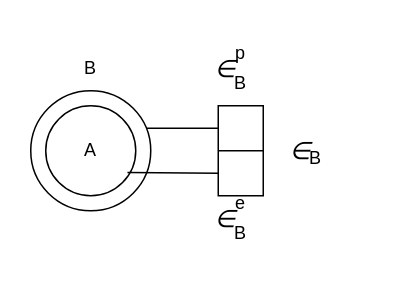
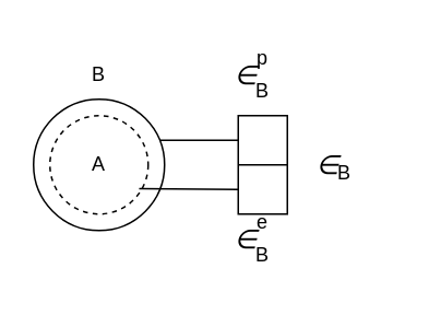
  <mxCell id="0" />
  <mxCell id="1" parent="0" />
  <mxCell id="2" value="" style="group" vertex="1" connectable="0" parent="1"><mxGeometry x="20" y="60" width="80" height="80" as="geometry" /></mxCell>
  <mxCell id="3" value="" style="ellipse;whiteSpace=wrap;html=1;" vertex="1" parent="2"><mxGeometry width="80" height="80" as="geometry" /></mxCell>
- <mxCell id="4" value="A" style="ellipse;whiteSpace=wrap;html=1;" vertex="1" parent="2"><mxGeometry x="10" y="10" width="60" height="60" as="geometry" /></mxCell>
+ <mxCell id="4" value="A" style="ellipse;whiteSpace=wrap;html=1;dashed=1;" vertex="1" parent="2"><mxGeometry x="10" y="10" width="60" height="60" as="geometry" /></mxCell>
  <mxCell id="5" value="B" style="text;html=1;strokeColor=none;fillColor=none;align=center;verticalAlign=middle;whiteSpace=wrap;rounded=0;" vertex="1" parent="1"><mxGeometry x="30" y="30" width="60" height="30" as="geometry" /></mxCell>
  <mxCell id="6" value="" style="endArrow=none;html=1;rounded=0;exitX=0.908;exitY=0.742;exitDx=0;exitDy=0;exitPerimeter=0;entryX=0.25;entryY=0;entryDx=0;entryDy=0;" edge="1" parent="1" source="4" target="7"><mxGeometry width="50" height="50" relative="1" as="geometry"><mxPoint x="370" y="410" as="sourcePoint" /><mxPoint x="150" y="100" as="targetPoint" /></mxGeometry></mxCell>
  <mxCell id="7" value="" style="shape=process;whiteSpace=wrap;html=1;backgroundOutline=1;size=0.5;rotation=-90;" vertex="1" parent="1"><mxGeometry x="130" y="85" width="60" height="30" as="geometry" /></mxCell>
  <mxCell id="8" value="" style="endArrow=none;html=1;rounded=0;entryX=0.75;entryY=0;entryDx=0;entryDy=0;exitX=0.963;exitY=0.313;exitDx=0;exitDy=0;exitPerimeter=0;" edge="1" parent="1" source="3" target="7"><mxGeometry width="50" height="50" relative="1" as="geometry"><mxPoint x="370" y="410" as="sourcePoint" /><mxPoint x="420" y="360" as="targetPoint" /></mxGeometry></mxCell>
  <mxCell id="9" value="&lt;font style=&quot;font-size: 16px;&quot;&gt;&lt;dfn class=&quot;glossary&quot;&gt;∈&lt;/dfn&gt;&lt;/font&gt;" style="text;html=1;strokeColor=none;fillColor=none;align=center;verticalAlign=middle;whiteSpace=wrap;rounded=0;" vertex="1" parent="1"><mxGeometry x="170" y="85" width="60" height="30" as="geometry" /></mxCell>
  <mxCell id="10" value="B" style="text;html=1;strokeColor=none;fillColor=none;align=center;verticalAlign=middle;whiteSpace=wrap;rounded=0;" vertex="1" parent="1"><mxGeometry x="180" y="90" width="60" height="30" as="geometry" /></mxCell>
  <mxCell id="11" value="B" style="text;html=1;strokeColor=none;fillColor=none;align=center;verticalAlign=middle;whiteSpace=wrap;rounded=0;" vertex="1" parent="1"><mxGeometry x="130" y="140" width="60" height="30" as="geometry" /></mxCell>
  <mxCell id="12" value="&lt;font style=&quot;font-size: 16px;&quot;&gt;&lt;dfn class=&quot;glossary&quot;&gt;∈&lt;/dfn&gt;&lt;/font&gt;" style="text;html=1;strokeColor=none;fillColor=none;align=center;verticalAlign=middle;whiteSpace=wrap;rounded=0;" vertex="1" parent="1"><mxGeometry x="120" y="130" width="60" height="30" as="geometry" /></mxCell>
  <mxCell id="13" value="&lt;font style=&quot;font-size: 16px;&quot;&gt;&lt;dfn class=&quot;glossary&quot;&gt;∈&lt;/dfn&gt;&lt;/font&gt;" style="text;html=1;strokeColor=none;fillColor=none;align=center;verticalAlign=middle;whiteSpace=wrap;rounded=0;" vertex="1" parent="1"><mxGeometry x="120" y="30" width="60" height="30" as="geometry" /></mxCell>
  <mxCell id="14" value="B" style="text;html=1;strokeColor=none;fillColor=none;align=center;verticalAlign=middle;whiteSpace=wrap;rounded=0;" vertex="1" parent="1"><mxGeometry x="130" y="40" width="60" height="30" as="geometry" /></mxCell>
  <mxCell id="15" value="p" style="text;html=1;strokeColor=none;fillColor=none;align=center;verticalAlign=middle;whiteSpace=wrap;rounded=0;" vertex="1" parent="1"><mxGeometry x="130" y="20" width="60" height="30" as="geometry" /></mxCell>
  <mxCell id="16" value="e" style="text;html=1;strokeColor=none;fillColor=none;align=center;verticalAlign=middle;whiteSpace=wrap;rounded=0;" vertex="1" parent="1"><mxGeometry x="130" y="120" width="60" height="30" as="geometry" /></mxCell>
